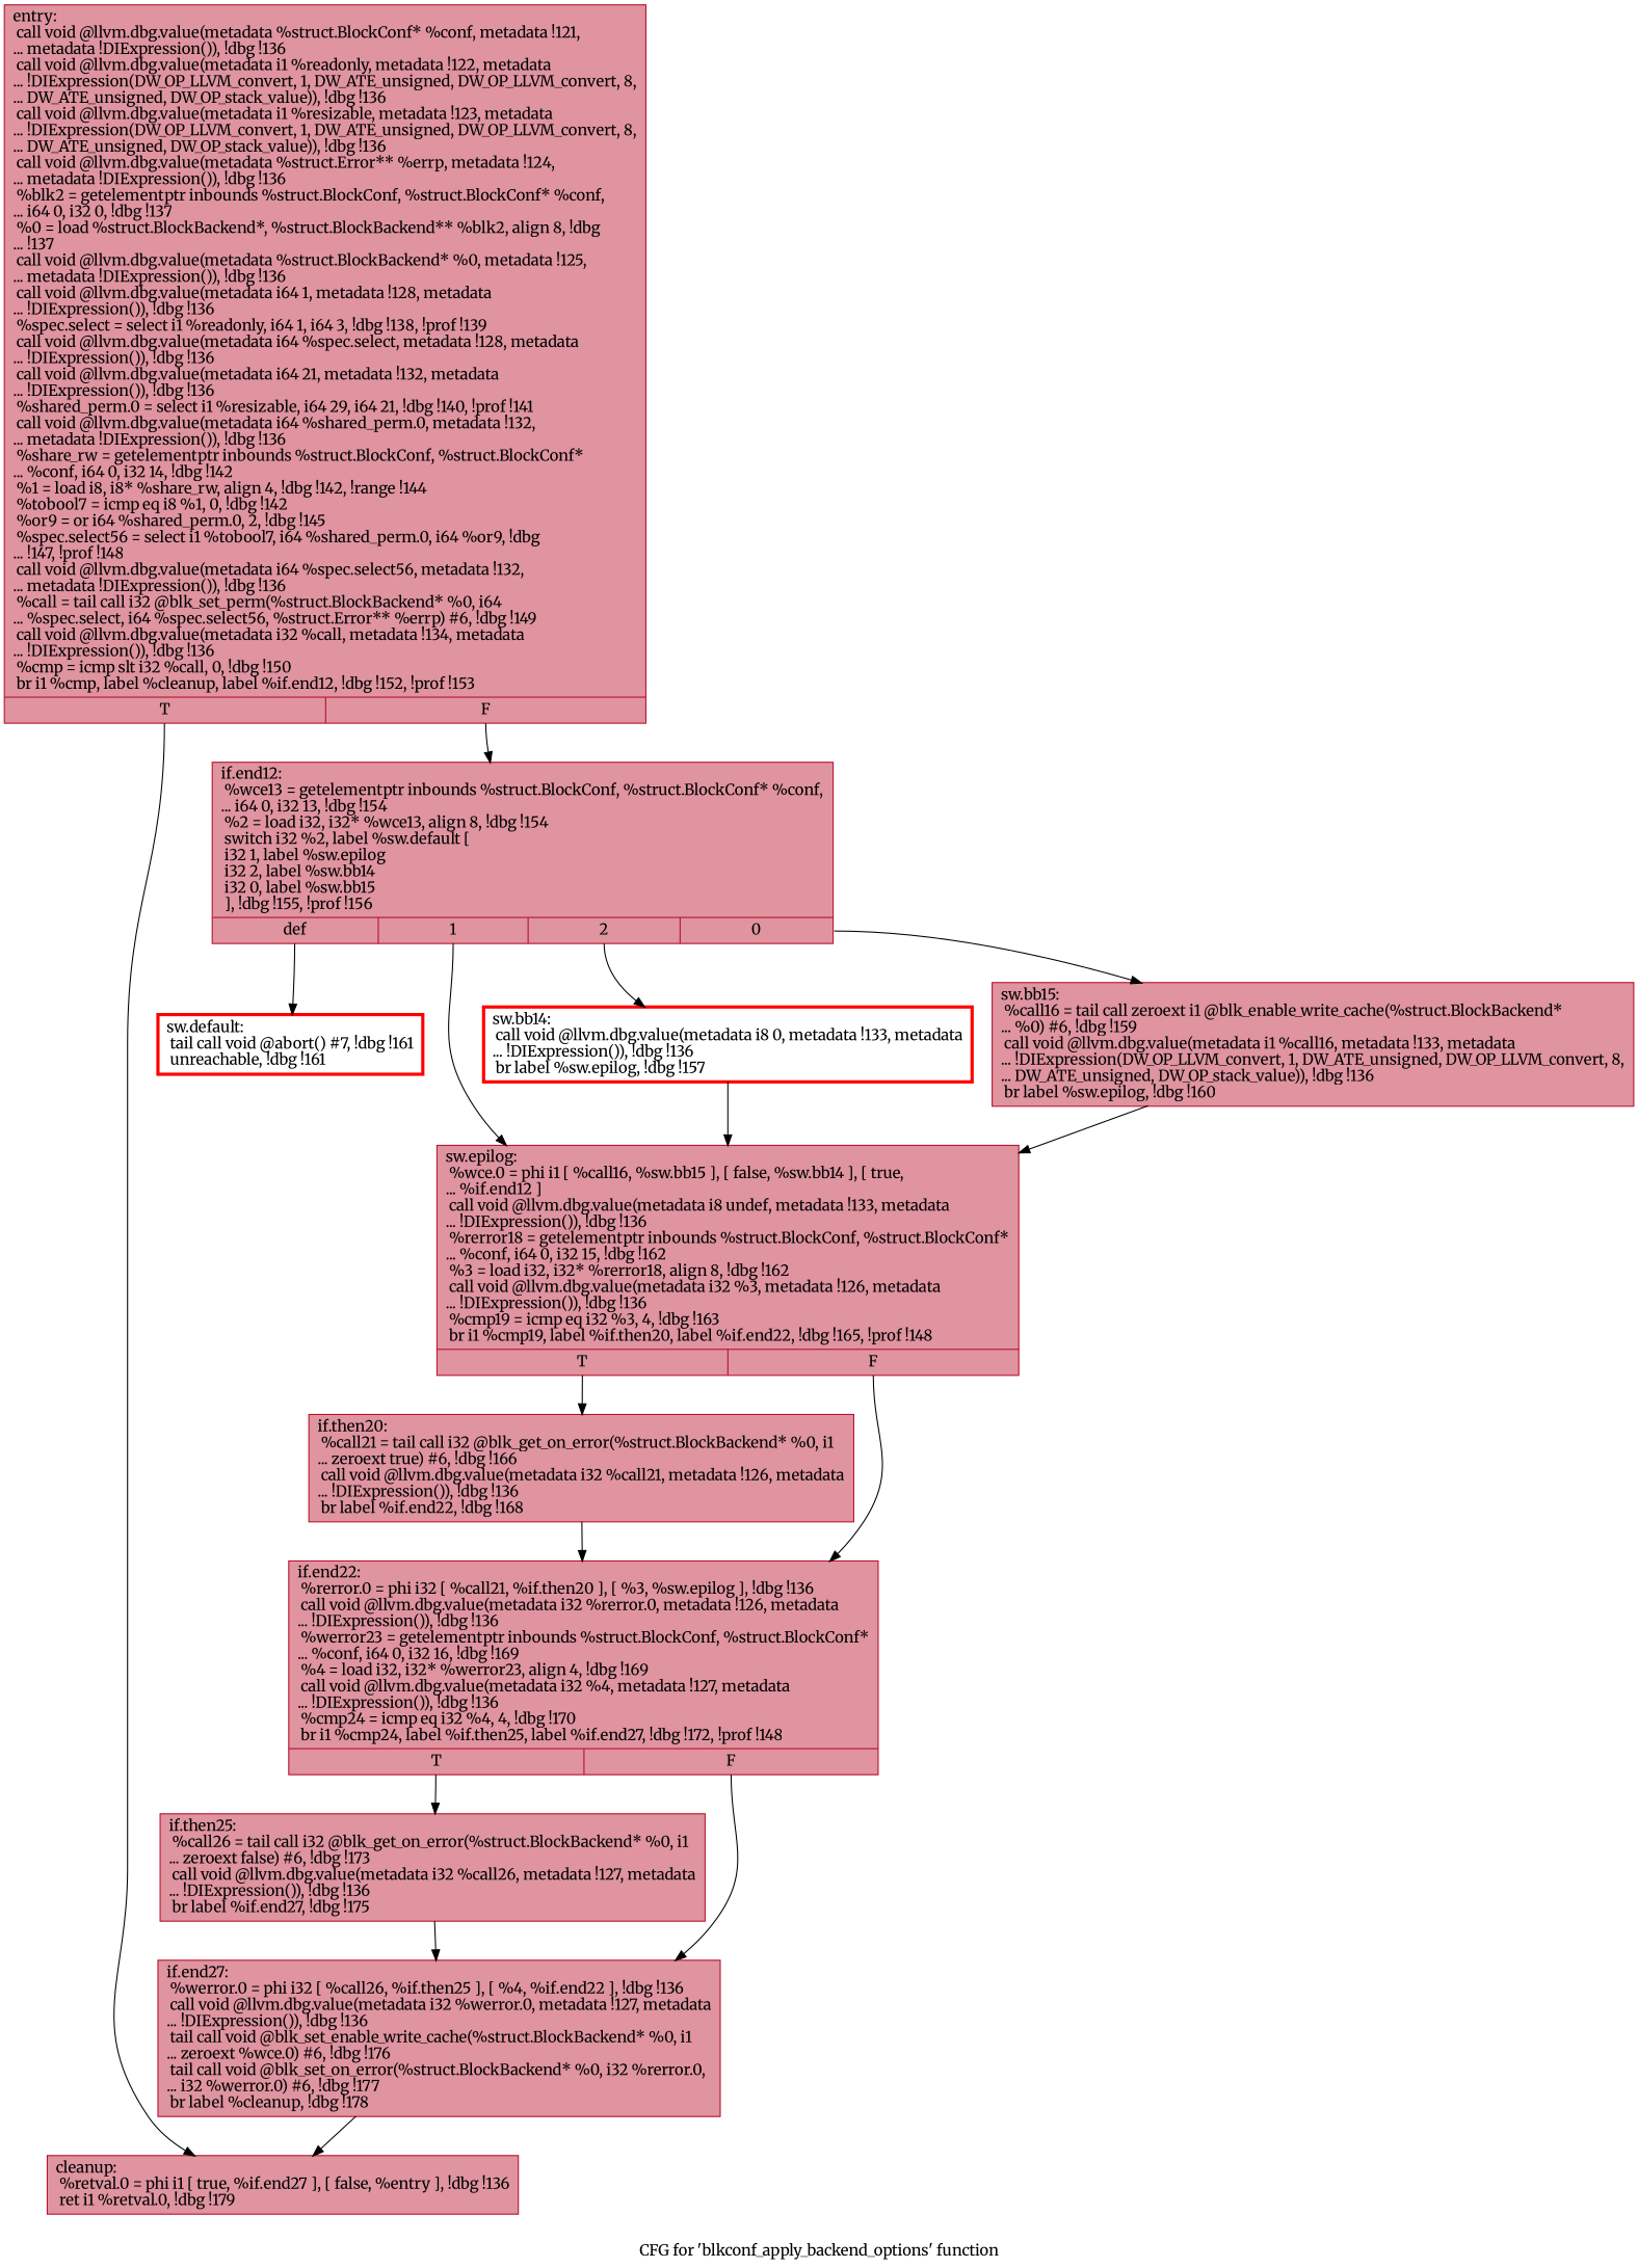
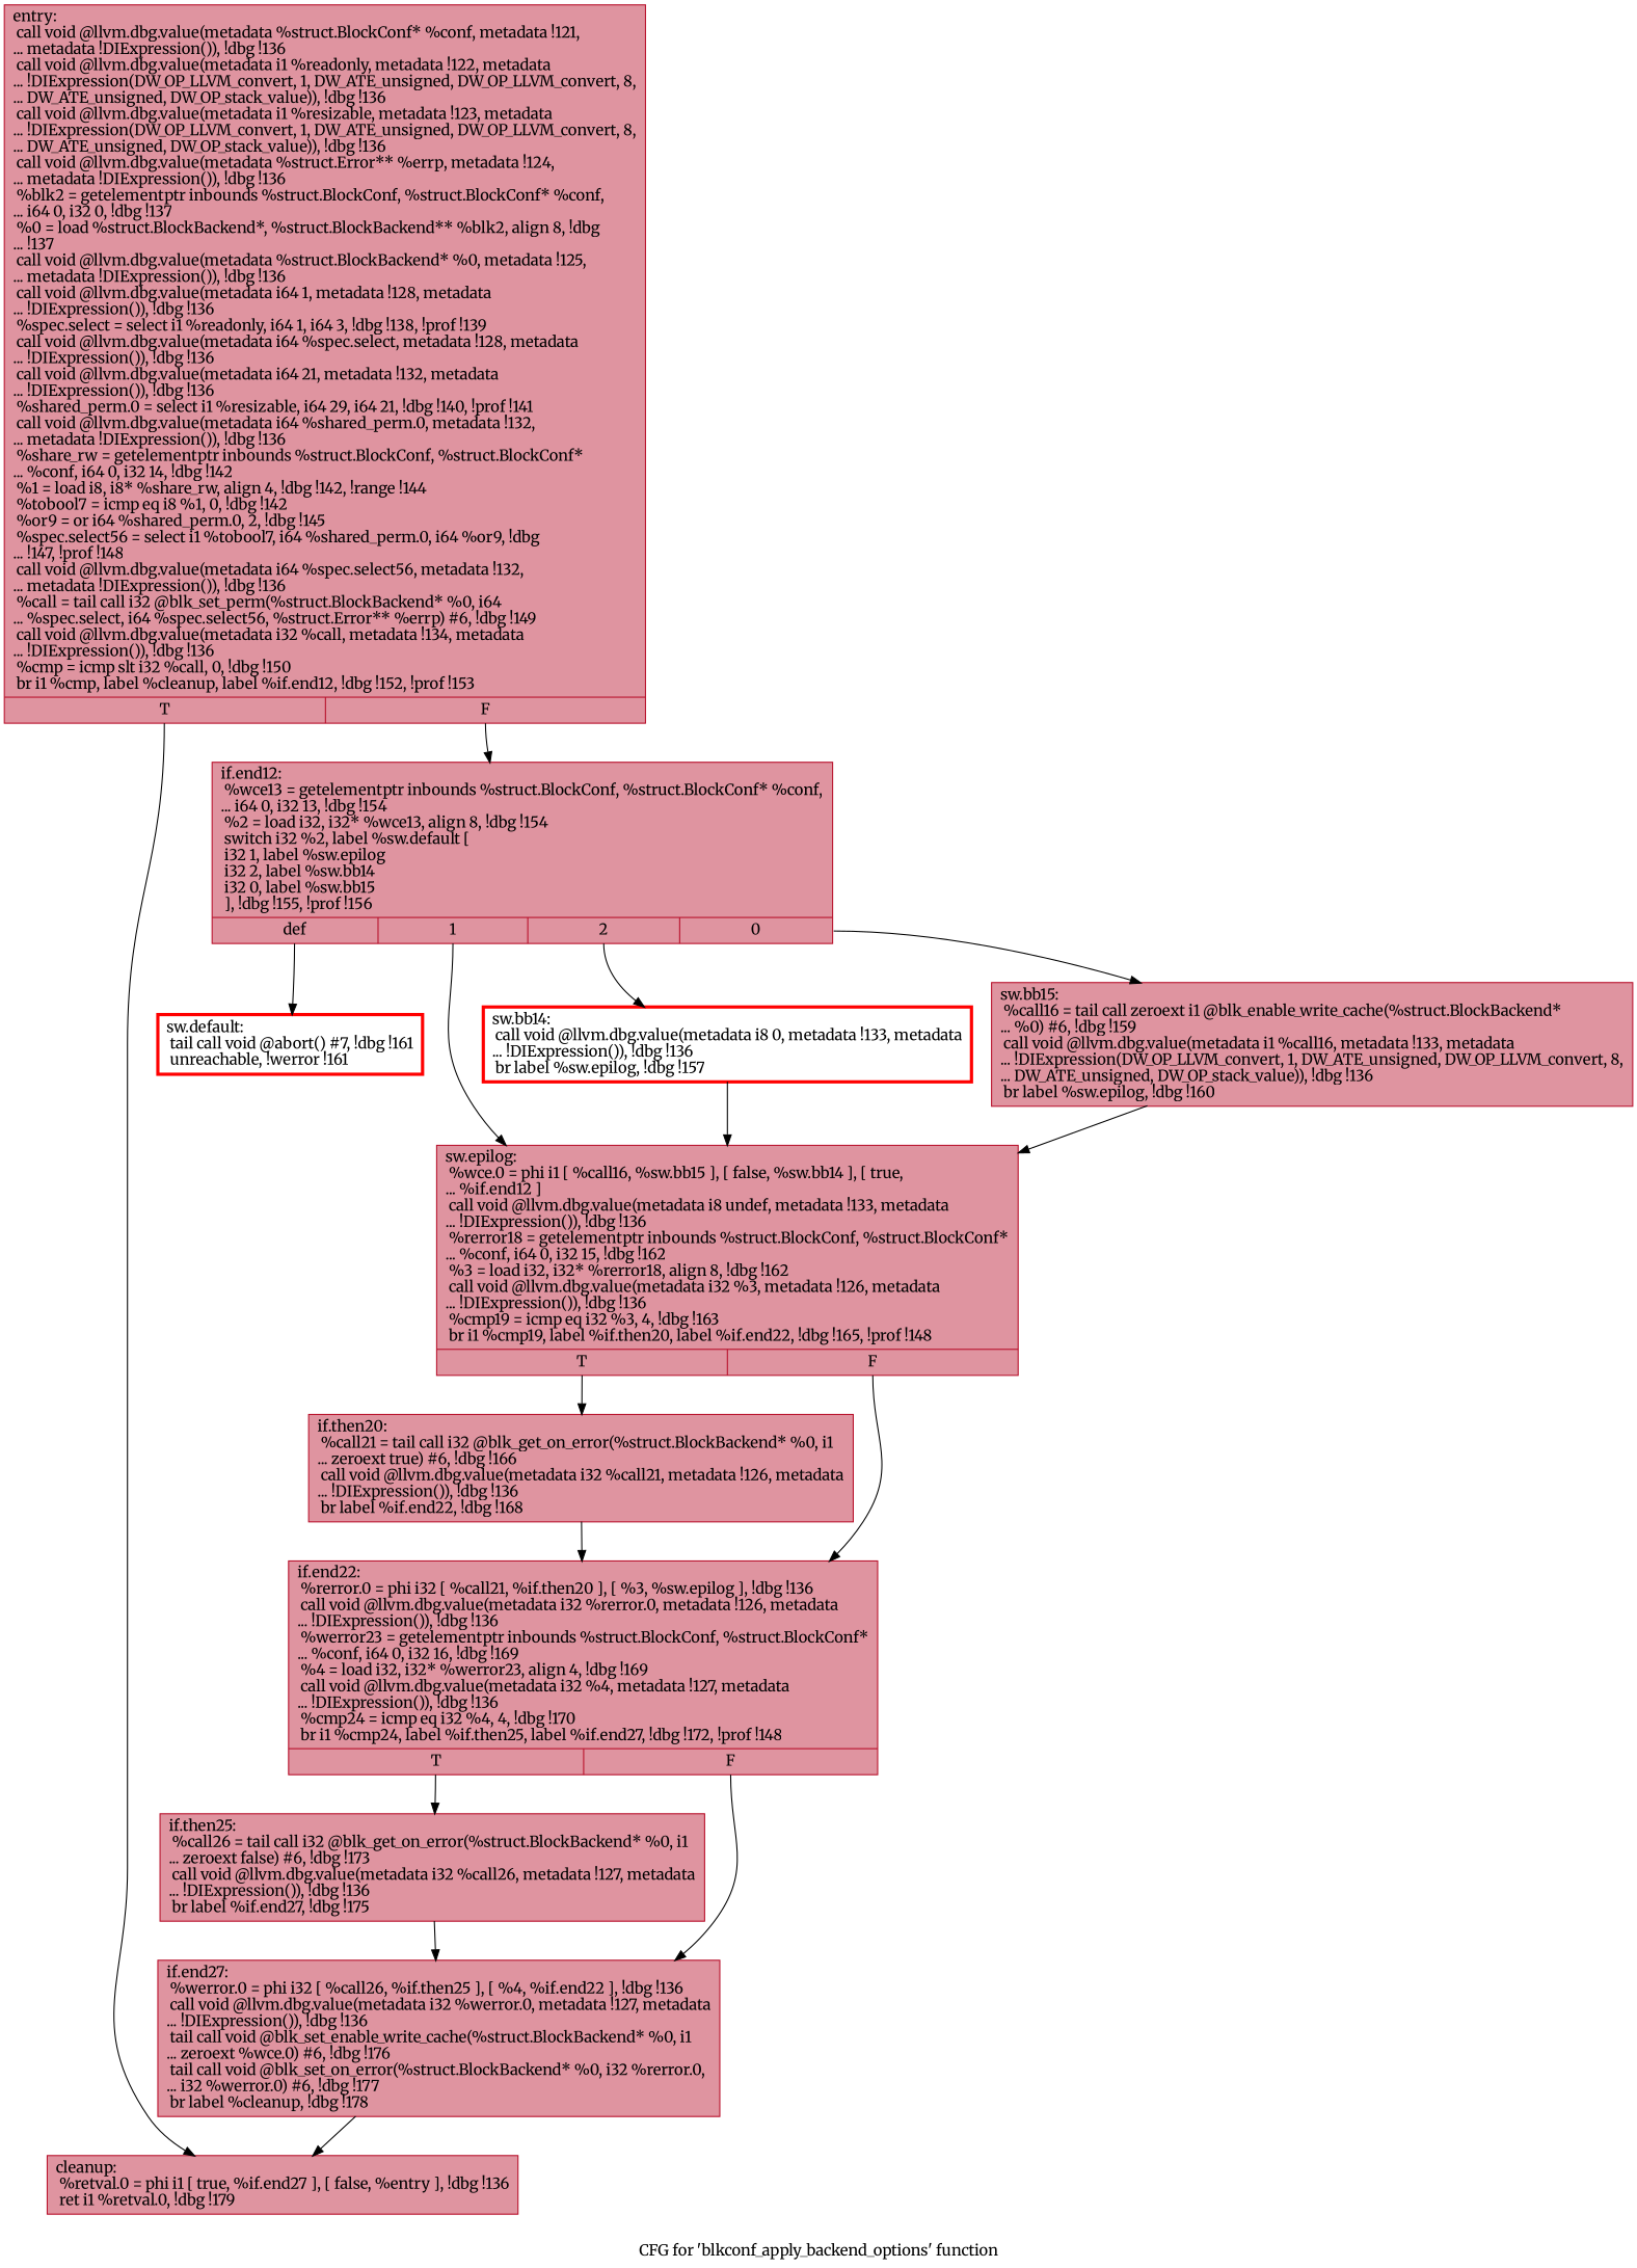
  digraph {
    label="CFG for 'blkconf_apply_backend_options' function"
    fontname=Merriweather
    node [color="#b70d28ff" fillcolor="#b70d2870" shape=record style=filled fontname=Merriweather]
    edge [fontname=Merriweather]
    n1 [label="{entry:\l  call void @llvm.dbg.value(metadata %struct.BlockConf* %conf, metadata !121,\l... metadata !DIExpression()), !dbg !136\l  call void @llvm.dbg.value(metadata i1 %readonly, metadata !122, metadata\l... !DIExpression(DW_OP_LLVM_convert, 1, DW_ATE_unsigned, DW_OP_LLVM_convert, 8,\l... DW_ATE_unsigned, DW_OP_stack_value)), !dbg !136\l  call void @llvm.dbg.value(metadata i1 %resizable, metadata !123, metadata\l... !DIExpression(DW_OP_LLVM_convert, 1, DW_ATE_unsigned, DW_OP_LLVM_convert, 8,\l... DW_ATE_unsigned, DW_OP_stack_value)), !dbg !136\l  call void @llvm.dbg.value(metadata %struct.Error** %errp, metadata !124,\l... metadata !DIExpression()), !dbg !136\l  %blk2 = getelementptr inbounds %struct.BlockConf, %struct.BlockConf* %conf,\l... i64 0, i32 0, !dbg !137\l  %0 = load %struct.BlockBackend*, %struct.BlockBackend** %blk2, align 8, !dbg\l... !137\l  call void @llvm.dbg.value(metadata %struct.BlockBackend* %0, metadata !125,\l... metadata !DIExpression()), !dbg !136\l  call void @llvm.dbg.value(metadata i64 1, metadata !128, metadata\l... !DIExpression()), !dbg !136\l  %spec.select = select i1 %readonly, i64 1, i64 3, !dbg !138, !prof !139\l  call void @llvm.dbg.value(metadata i64 %spec.select, metadata !128, metadata\l... !DIExpression()), !dbg !136\l  call void @llvm.dbg.value(metadata i64 21, metadata !132, metadata\l... !DIExpression()), !dbg !136\l  %shared_perm.0 = select i1 %resizable, i64 29, i64 21, !dbg !140, !prof !141\l  call void @llvm.dbg.value(metadata i64 %shared_perm.0, metadata !132,\l... metadata !DIExpression()), !dbg !136\l  %share_rw = getelementptr inbounds %struct.BlockConf, %struct.BlockConf*\l... %conf, i64 0, i32 14, !dbg !142\l  %1 = load i8, i8* %share_rw, align 4, !dbg !142, !range !144\l  %tobool7 = icmp eq i8 %1, 0, !dbg !142\l  %or9 = or i64 %shared_perm.0, 2, !dbg !145\l  %spec.select56 = select i1 %tobool7, i64 %shared_perm.0, i64 %or9, !dbg\l... !147, !prof !148\l  call void @llvm.dbg.value(metadata i64 %spec.select56, metadata !132,\l... metadata !DIExpression()), !dbg !136\l  %call = tail call i32 @blk_set_perm(%struct.BlockBackend* %0, i64\l... %spec.select, i64 %spec.select56, %struct.Error** %errp) #6, !dbg !149\l  call void @llvm.dbg.value(metadata i32 %call, metadata !134, metadata\l... !DIExpression()), !dbg !136\l  %cmp = icmp slt i32 %call, 0, !dbg !150\l  br i1 %cmp, label %cleanup, label %if.end12, !dbg !152, !prof !153\l|{<s0>T|<s1>F}}"]
    n2 [label="{cleanup:                                          \l  %retval.0 = phi i1 [ true, %if.end27 ], [ false, %entry ], !dbg !136\l  ret i1 %retval.0, !dbg !179\l}"]
    n3 [label="{if.end12:                                         \l  %wce13 = getelementptr inbounds %struct.BlockConf, %struct.BlockConf* %conf,\l... i64 0, i32 13, !dbg !154\l  %2 = load i32, i32* %wce13, align 8, !dbg !154\l  switch i32 %2, label %sw.default [\l    i32 1, label %sw.epilog\l    i32 2, label %sw.bb14\l    i32 0, label %sw.bb15\l  ], !dbg !155, !prof !156\l|{<s0>def|<s1>1|<s2>2|<s3>0}}"]
-   n4 [color=red label="{sw.default:                                       \l  tail call void @abort() #7, !dbg !161\l  unreachable, !dbg !161\l}" penwidth=3.0 fillcolor="" style=""]
+   n4 [color=red label="{sw.default:                                       \l  tail call void @abort() #7, !dbg !161\l  unreachable, !werror !161\l}" penwidth=3.0 fillcolor="" style=""]
    n5 [label="{sw.epilog:                                        \l  %wce.0 = phi i1 [ %call16, %sw.bb15 ], [ false, %sw.bb14 ], [ true,\l... %if.end12 ]\l  call void @llvm.dbg.value(metadata i8 undef, metadata !133, metadata\l... !DIExpression()), !dbg !136\l  %rerror18 = getelementptr inbounds %struct.BlockConf, %struct.BlockConf*\l... %conf, i64 0, i32 15, !dbg !162\l  %3 = load i32, i32* %rerror18, align 8, !dbg !162\l  call void @llvm.dbg.value(metadata i32 %3, metadata !126, metadata\l... !DIExpression()), !dbg !136\l  %cmp19 = icmp eq i32 %3, 4, !dbg !163\l  br i1 %cmp19, label %if.then20, label %if.end22, !dbg !165, !prof !148\l|{<s0>T|<s1>F}}"]
    n6 [color=red label="{sw.bb14:                                          \l  call void @llvm.dbg.value(metadata i8 0, metadata !133, metadata\l... !DIExpression()), !dbg !136\l  br label %sw.epilog, !dbg !157\l}" penwidth=3.0 fillcolor="" style=""]
    n7 [label="{sw.bb15:                                          \l  %call16 = tail call zeroext i1 @blk_enable_write_cache(%struct.BlockBackend*\l... %0) #6, !dbg !159\l  call void @llvm.dbg.value(metadata i1 %call16, metadata !133, metadata\l... !DIExpression(DW_OP_LLVM_convert, 1, DW_ATE_unsigned, DW_OP_LLVM_convert, 8,\l... DW_ATE_unsigned, DW_OP_stack_value)), !dbg !136\l  br label %sw.epilog, !dbg !160\l}"]
    n8 [label="{if.then20:                                        \l  %call21 = tail call i32 @blk_get_on_error(%struct.BlockBackend* %0, i1\l... zeroext true) #6, !dbg !166\l  call void @llvm.dbg.value(metadata i32 %call21, metadata !126, metadata\l... !DIExpression()), !dbg !136\l  br label %if.end22, !dbg !168\l}"]
    n9 [label="{if.end22:                                         \l  %rerror.0 = phi i32 [ %call21, %if.then20 ], [ %3, %sw.epilog ], !dbg !136\l  call void @llvm.dbg.value(metadata i32 %rerror.0, metadata !126, metadata\l... !DIExpression()), !dbg !136\l  %werror23 = getelementptr inbounds %struct.BlockConf, %struct.BlockConf*\l... %conf, i64 0, i32 16, !dbg !169\l  %4 = load i32, i32* %werror23, align 4, !dbg !169\l  call void @llvm.dbg.value(metadata i32 %4, metadata !127, metadata\l... !DIExpression()), !dbg !136\l  %cmp24 = icmp eq i32 %4, 4, !dbg !170\l  br i1 %cmp24, label %if.then25, label %if.end27, !dbg !172, !prof !148\l|{<s0>T|<s1>F}}"]
    n10 [label="{if.then25:                                        \l  %call26 = tail call i32 @blk_get_on_error(%struct.BlockBackend* %0, i1\l... zeroext false) #6, !dbg !173\l  call void @llvm.dbg.value(metadata i32 %call26, metadata !127, metadata\l... !DIExpression()), !dbg !136\l  br label %if.end27, !dbg !175\l}"]
    n11 [label="{if.end27:                                         \l  %werror.0 = phi i32 [ %call26, %if.then25 ], [ %4, %if.end22 ], !dbg !136\l  call void @llvm.dbg.value(metadata i32 %werror.0, metadata !127, metadata\l... !DIExpression()), !dbg !136\l  tail call void @blk_set_enable_write_cache(%struct.BlockBackend* %0, i1\l... zeroext %wce.0) #6, !dbg !176\l  tail call void @blk_set_on_error(%struct.BlockBackend* %0, i32 %rerror.0,\l... i32 %werror.0) #6, !dbg !177\l  br label %cleanup, !dbg !178\l}"]
    n1 -> n2 [tailport=s0]
    n1 -> n3 [tailport=s1]
    n3 -> n4 [tailport=s0]
    n3 -> n5 [tailport=s1]
    n3 -> n6 [tailport=s2]
    n3 -> n7 [tailport=s3]
    n5 -> n8 [tailport=s0]
    n5 -> n9 [tailport=s1]
    n6 -> n5
    n7 -> n5
    n8 -> n9
    n9 -> n10 [tailport=s0]
    n9 -> n11 [tailport=s1]
    n10 -> n11
    n11 -> n2
  }
